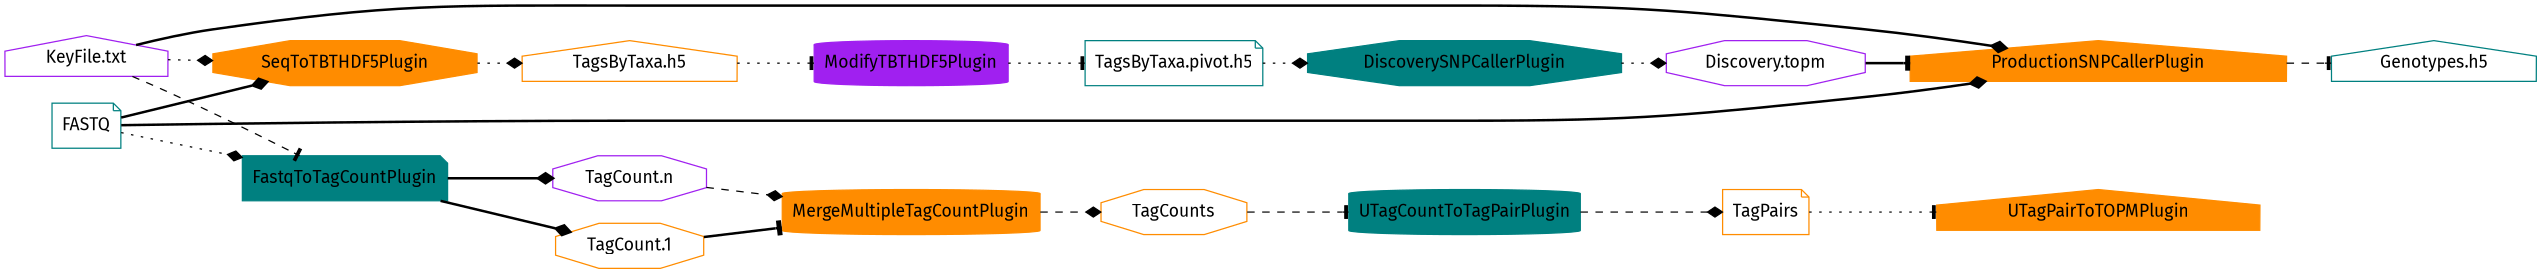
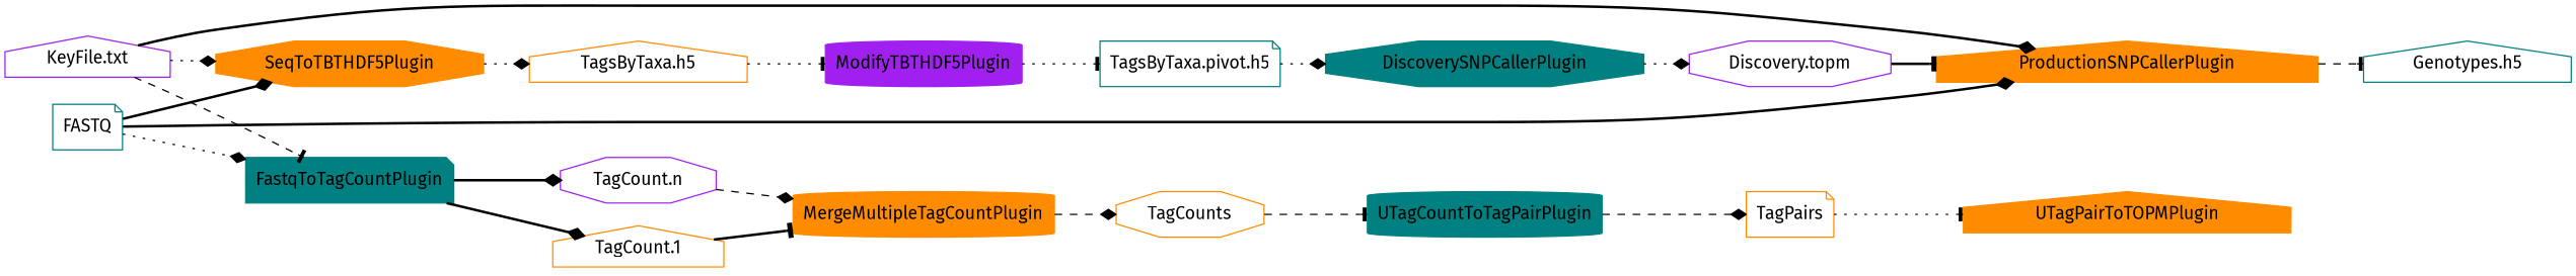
  digraph {
    fontname="Fira Sans"
    rankdir=LR
    node [color=darkorange fontname="Fira Sans" shape=house]
    edge [arrowhead=diamond fontname="Fira Sans" style=dotted]
    FastqToTagCountPlugin [color=teal shape=note style=filled]
    MergeMultipleTagCountPlugin [shape=cylinder style=filled]
    UTagCountToTagPairPlugin [color=teal shape=cylinder style=filled]
    UTagPairToTOPMPlugin [style=filled]
    SeqToTBTHDF5Plugin [shape=octagon style=filled]
    ModifyTBTHDF5Plugin [color=purple shape=cylinder style=filled]
    DiscoverySNPCallerPlugin [color=teal shape=octagon style=filled]
    ProductionSNPCallerPlugin [style=filled]
-   "TagCount.1" [shape=octagon]
+   "TagCount.1"
    "TagCount.n" [color=purple shape=octagon]
    TagCounts [shape=octagon]
    TagPairs [shape=note]
    "TagsByTaxa.h5"
    "TagsByTaxa.pivot.h5" [color=teal shape=note]
    "Discovery.topm" [color=purple shape=octagon]
    "Genotypes.h5" [color=teal]
    FASTQ [color=teal shape=note]
    "KeyFile.txt" [color=purple]
    subgraph sub_1 {
      FastqToTagCountPlugin
      MergeMultipleTagCountPlugin
      UTagCountToTagPairPlugin
      UTagPairToTOPMPlugin
      SeqToTBTHDF5Plugin
      ModifyTBTHDF5Plugin
      DiscoverySNPCallerPlugin
      ProductionSNPCallerPlugin
    }
    FastqToTagCountPlugin -> "TagCount.1" [style=bold]
    FastqToTagCountPlugin -> "TagCount.n" [style=bold]
    MergeMultipleTagCountPlugin -> TagCounts [style=dashed]
    UTagCountToTagPairPlugin -> TagPairs [style=dashed]
    SeqToTBTHDF5Plugin -> "TagsByTaxa.h5"
    ModifyTBTHDF5Plugin -> "TagsByTaxa.pivot.h5" [arrowhead=tee]
    DiscoverySNPCallerPlugin -> "Discovery.topm"
    ProductionSNPCallerPlugin -> "Genotypes.h5" [arrowhead=tee style=dashed]
    "TagCount.1" -> MergeMultipleTagCountPlugin [arrowhead=tee style=bold]
    "TagCount.n" -> MergeMultipleTagCountPlugin [style=dashed]
    TagCounts -> UTagCountToTagPairPlugin [arrowhead=tee style=dashed]
    TagPairs -> UTagPairToTOPMPlugin [arrowhead=tee]
    "TagsByTaxa.h5" -> ModifyTBTHDF5Plugin [arrowhead=tee]
    "TagsByTaxa.pivot.h5" -> DiscoverySNPCallerPlugin
    "Discovery.topm" -> ProductionSNPCallerPlugin [arrowhead=tee style=bold]
    FASTQ -> FastqToTagCountPlugin
    FASTQ -> SeqToTBTHDF5Plugin [style=bold]
    FASTQ -> ProductionSNPCallerPlugin [style=bold]
    "KeyFile.txt" -> FastqToTagCountPlugin [arrowhead=tee style=dashed]
    "KeyFile.txt" -> SeqToTBTHDF5Plugin
    "KeyFile.txt" -> ProductionSNPCallerPlugin [style=bold]
  }
